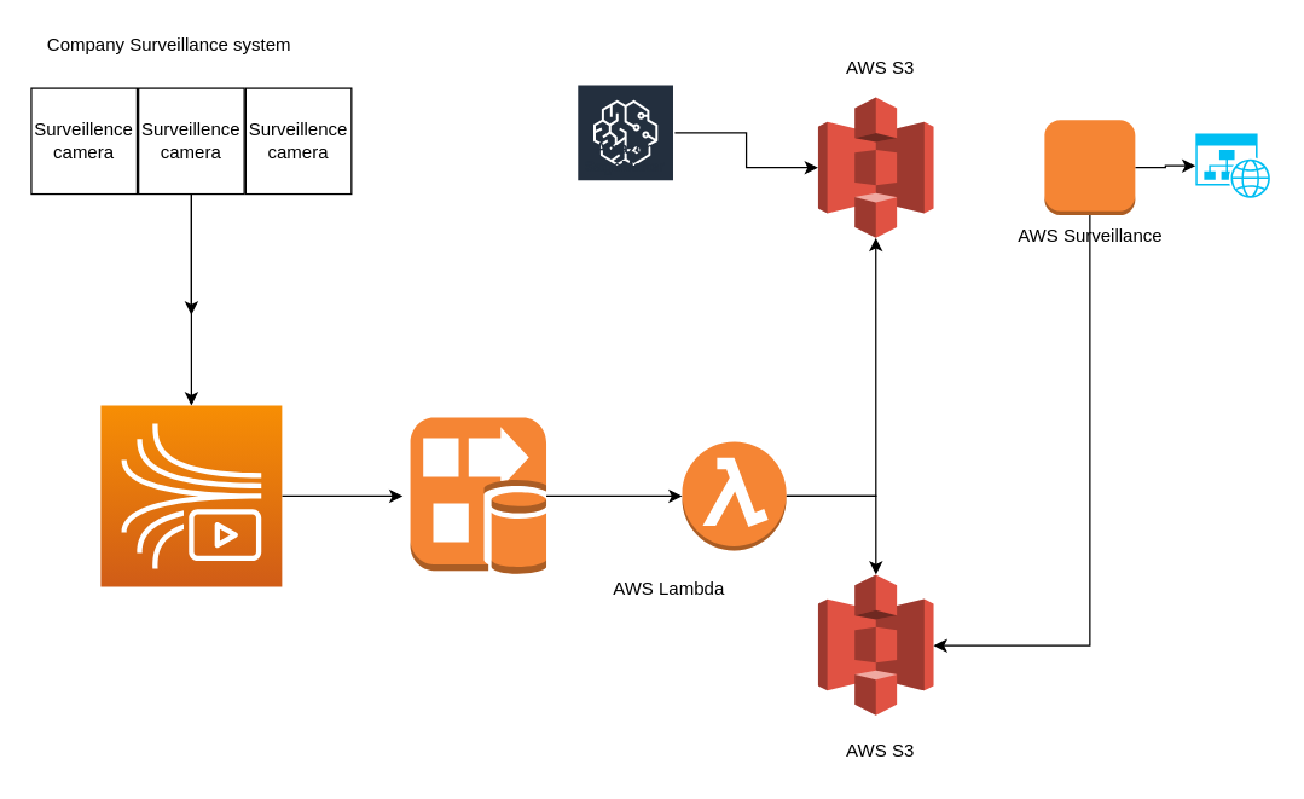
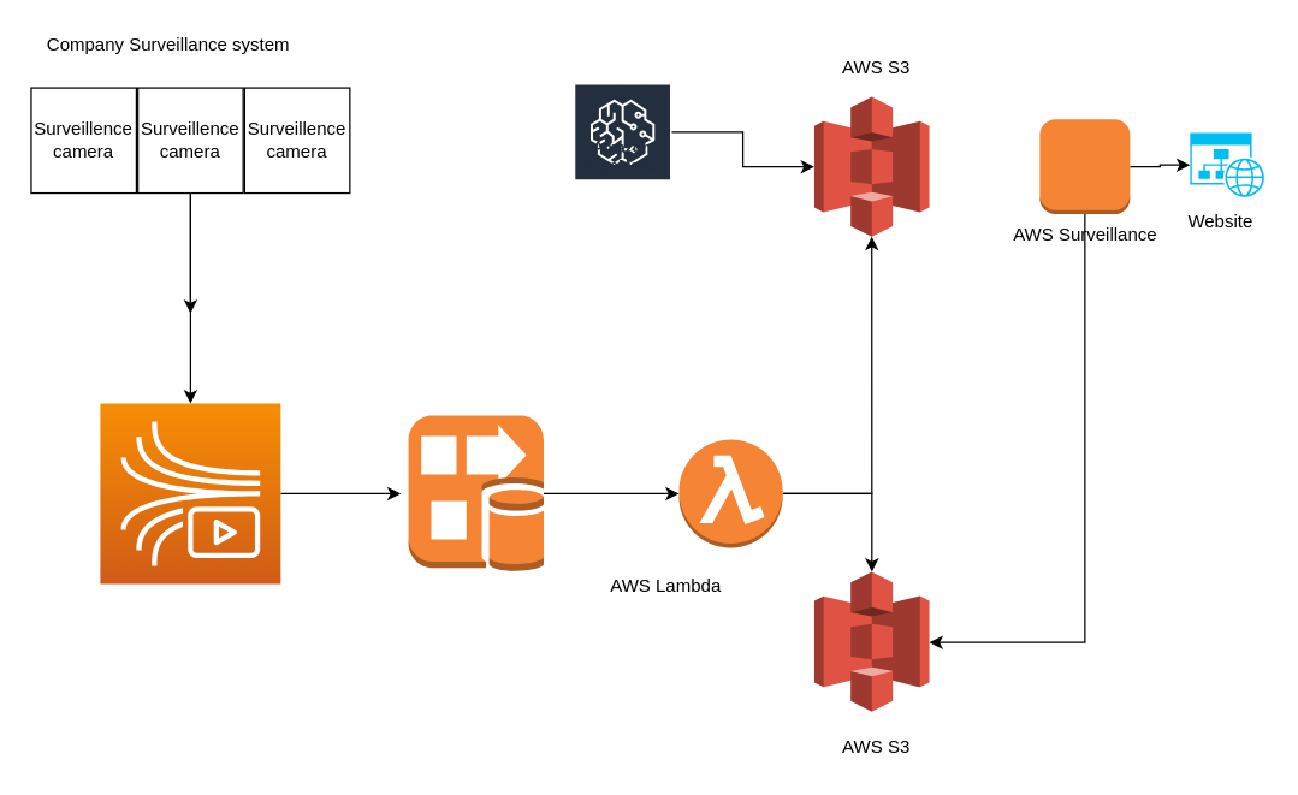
  <mxCell id="0" />
  <mxCell id="1" parent="0" />
  <mxCell id="2" style="edgeStyle=orthogonalEdgeStyle;rounded=0;orthogonalLoop=1;jettySize=auto;html=1;entryX=0.5;entryY=1;entryDx=0;entryDy=0;entryPerimeter=0;" edge="1" parent="1" source="4" target="17"><mxGeometry relative="1" as="geometry" /></mxCell>
  <mxCell id="3" style="edgeStyle=orthogonalEdgeStyle;rounded=0;orthogonalLoop=1;jettySize=auto;html=1;" edge="1" parent="1" source="4" target="18"><mxGeometry relative="1" as="geometry" /></mxCell>
  <mxCell id="4" value="" style="outlineConnect=0;dashed=0;verticalLabelPosition=bottom;verticalAlign=top;align=center;html=1;shape=mxgraph.aws3.lambda_function;fillColor=#F58534;gradientColor=none;" vertex="1" parent="1"><mxGeometry x="451" y="292" width="69" height="72" as="geometry" /></mxCell>
  <mxCell id="5" value="" style="edgeStyle=orthogonalEdgeStyle;rounded=0;orthogonalLoop=1;jettySize=auto;html=1;" edge="1" parent="1" source="7"><mxGeometry relative="1" as="geometry"><mxPoint x="126" y="268" as="targetPoint" /></mxGeometry></mxCell>
  <mxCell id="6" value="" style="edgeStyle=orthogonalEdgeStyle;rounded=0;orthogonalLoop=1;jettySize=auto;html=1;" edge="1" parent="1" source="7"><mxGeometry relative="1" as="geometry"><mxPoint x="126" y="208" as="targetPoint" /></mxGeometry></mxCell>
  <mxCell id="7" value="Surveillence camera" style="whiteSpace=wrap;html=1;aspect=fixed;" vertex="1" parent="1"><mxGeometry x="91" y="58" width="70" height="70" as="geometry" /></mxCell>
  <mxCell id="8" value="Surveillence camera" style="whiteSpace=wrap;html=1;aspect=fixed;" vertex="1" parent="1"><mxGeometry x="20" y="58" width="70" height="70" as="geometry" /></mxCell>
  <mxCell id="9" value="Surveillence camera" style="whiteSpace=wrap;html=1;aspect=fixed;" vertex="1" parent="1"><mxGeometry x="162" y="58" width="70" height="70" as="geometry" /></mxCell>
  <mxCell id="10" value="Company Surveillance system" style="text;html=1;align=center;verticalAlign=middle;resizable=0;points=[];autosize=1;" vertex="1" parent="1"><mxGeometry x="21" y="20" width="180" height="20" as="geometry" /></mxCell>
  <mxCell id="11" value="" style="edgeStyle=orthogonalEdgeStyle;rounded=0;orthogonalLoop=1;jettySize=auto;html=1;" edge="1" parent="1" source="12"><mxGeometry relative="1" as="geometry"><mxPoint x="266" y="328" as="targetPoint" /></mxGeometry></mxCell>
  <mxCell id="12" value="" style="outlineConnect=0;fontColor=#232F3E;gradientColor=#F78E04;gradientDirection=north;fillColor=#D05C17;strokeColor=#ffffff;dashed=0;verticalLabelPosition=bottom;verticalAlign=top;align=center;html=1;fontSize=12;fontStyle=0;aspect=fixed;shape=mxgraph.aws4.resourceIcon;resIcon=mxgraph.aws4.kinesis_video_streams;" vertex="1" parent="1"><mxGeometry x="66" y="268" width="120" height="120" as="geometry" /></mxCell>
  <mxCell id="13" style="edgeStyle=orthogonalEdgeStyle;rounded=0;orthogonalLoop=1;jettySize=auto;html=1;" edge="1" parent="1" source="14" target="4"><mxGeometry relative="1" as="geometry" /></mxCell>
  <mxCell id="14" value="" style="outlineConnect=0;dashed=0;verticalLabelPosition=bottom;verticalAlign=top;align=center;html=1;shape=mxgraph.aws3.kinesis_firehose;fillColor=#F58534;gradientColor=none;" vertex="1" parent="1"><mxGeometry x="271" y="276" width="90" height="104" as="geometry" /></mxCell>
  <mxCell id="15" style="edgeStyle=orthogonalEdgeStyle;rounded=0;orthogonalLoop=1;jettySize=auto;html=1;entryX=0;entryY=0.5;entryDx=0;entryDy=0;entryPerimeter=0;" edge="1" parent="1" source="16" target="17"><mxGeometry relative="1" as="geometry" /></mxCell>
  <mxCell id="16" value="Amazon SageMaker" style="outlineConnect=0;fontColor=#232F3E;gradientColor=none;strokeColor=#ffffff;fillColor=#232F3E;dashed=0;verticalLabelPosition=middle;verticalAlign=bottom;align=center;html=1;whiteSpace=wrap;fontSize=10;fontStyle=1;spacing=3;shape=mxgraph.aws4.productIcon;prIcon=mxgraph.aws4.sagemaker;" vertex="1" parent="1"><mxGeometry x="381" y="55" width="65" height="65" as="geometry" /></mxCell>
  <mxCell id="17" value="" style="outlineConnect=0;dashed=0;verticalLabelPosition=bottom;verticalAlign=top;align=center;html=1;shape=mxgraph.aws3.s3;fillColor=#E05243;gradientColor=none;" vertex="1" parent="1"><mxGeometry x="541" y="64" width="76.5" height="93" as="geometry" /></mxCell>
  <mxCell id="18" value="" style="outlineConnect=0;dashed=0;verticalLabelPosition=bottom;verticalAlign=top;align=center;html=1;shape=mxgraph.aws3.s3;fillColor=#E05243;gradientColor=none;" vertex="1" parent="1"><mxGeometry x="541" y="380" width="76.5" height="93" as="geometry" /></mxCell>
  <mxCell id="19" value="AWS S3" style="text;html=1;align=center;verticalAlign=middle;resizable=0;points=[];autosize=1;" vertex="1" parent="1"><mxGeometry x="552" y="487" width="60" height="20" as="geometry" /></mxCell>
  <mxCell id="20" value="AWS S3" style="text;html=1;align=center;verticalAlign=middle;resizable=0;points=[];autosize=1;" vertex="1" parent="1"><mxGeometry x="552" y="35" width="60" height="20" as="geometry" /></mxCell>
  <mxCell id="21" value="AWS Lambda" style="text;html=1;align=center;verticalAlign=middle;resizable=0;points=[];autosize=1;" vertex="1" parent="1"><mxGeometry x="397" y="380" width="90" height="20" as="geometry" /></mxCell>
  <mxCell id="22" style="edgeStyle=orthogonalEdgeStyle;rounded=0;orthogonalLoop=1;jettySize=auto;html=1;entryX=0;entryY=0.5;entryDx=0;entryDy=0;entryPerimeter=0;" edge="1" parent="1" source="24" target="25"><mxGeometry relative="1" as="geometry" /></mxCell>
  <mxCell id="23" style="edgeStyle=orthogonalEdgeStyle;rounded=0;orthogonalLoop=1;jettySize=auto;html=1;" edge="1" parent="1" source="24" target="18"><mxGeometry relative="1" as="geometry"><Array as="points"><mxPoint x="721" y="427" /></Array></mxGeometry></mxCell>
  <mxCell id="24" value="AWS Surveillance" style="outlineConnect=0;dashed=0;verticalLabelPosition=bottom;verticalAlign=top;align=center;html=1;shape=mxgraph.aws3.instance;fillColor=#F58534;gradientColor=none;" vertex="1" parent="1"><mxGeometry x="691" y="79" width="60" height="63" as="geometry" /></mxCell>
  <mxCell id="25" value="" style="verticalLabelPosition=bottom;html=1;verticalAlign=top;align=center;strokeColor=none;fillColor=#00BEF2;shape=mxgraph.azure.website_generic;pointerEvents=1;" vertex="1" parent="1"><mxGeometry x="791" y="88" width="50" height="42.5" as="geometry" /></mxCell>
+ <mxCell id="26" value="Website" style="text;html=1;align=center;verticalAlign=middle;resizable=0;points=[];autosize=1;" vertex="1" parent="1"><mxGeometry x="781" y="137" width="60" height="20" as="geometry" /></mxCell>
